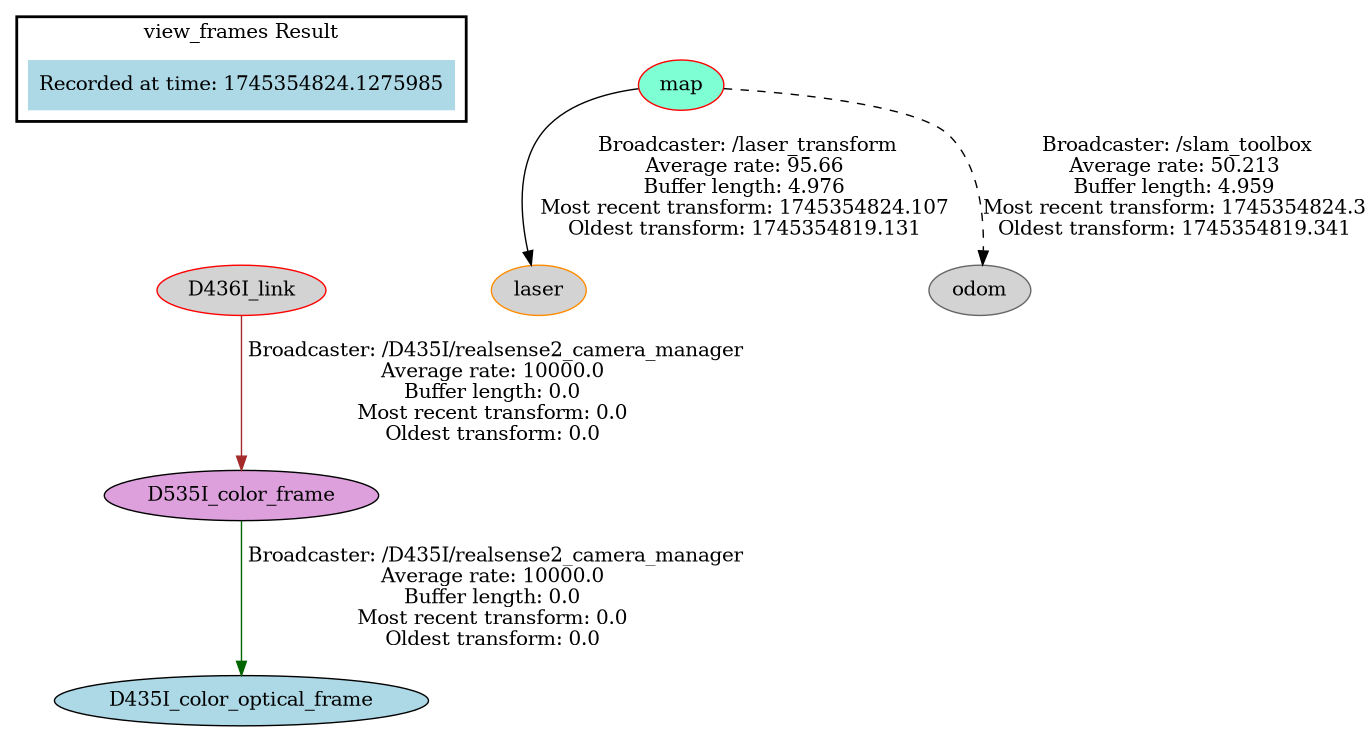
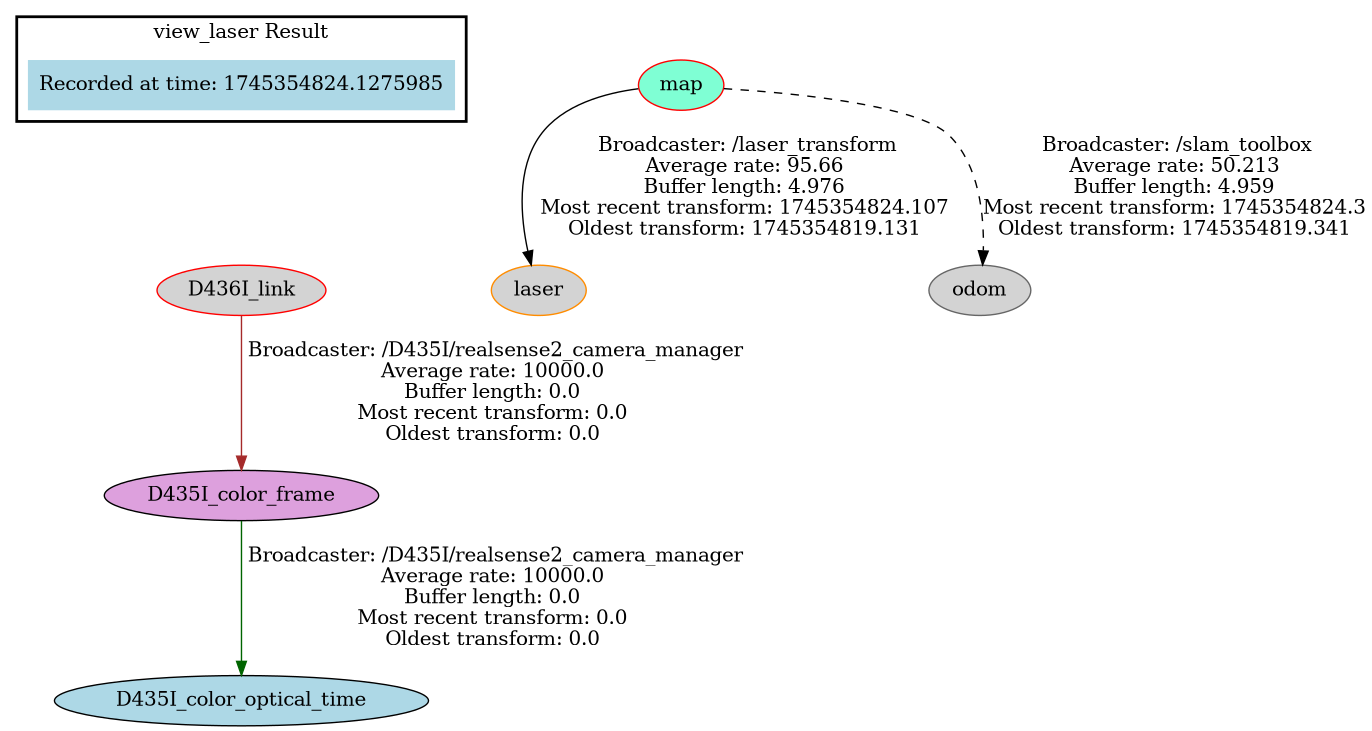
  digraph {
    node [color=darkorange fillcolor=lightgrey style=filled]
    edge [style=solid color=black]
    "Recorded at time: 1745354824.1275985" [fillcolor=lightblue shape=plaintext]
    n2 [color=red label=D436I_link]
    map [color=red fillcolor=aquamarine]
    laser
    odom [color=gray40]
-   D435I_color_frame [color=black fillcolor=plum label=D535I_color_frame]
-   D435I_color_optical_frame [color=black fillcolor=lightblue]
+   D435I_color_frame [color=black fillcolor=plum]
+   D435I_color_optical_frame [color=black fillcolor=lightblue label=D435I_color_optical_time]
    subgraph cluster_1 {
      color=black
-     label="view_frames Result"
+     label="view_laser Result"
      style=bold
      "Recorded at time: 1745354824.1275985"
    }
    "Recorded at time: 1745354824.1275985" -> n2 [style=invis color=""]
    n2 -> D435I_color_frame [color=brown label=" Broadcaster: /D435I/realsense2_camera_manager\nAverage rate: 10000.0\nBuffer length: 0.0\nMost recent transform: 0.0\nOldest transform: 0.0\n"]
    map -> laser [label=" Broadcaster: /laser_transform\nAverage rate: 95.66\nBuffer length: 4.976\nMost recent transform: 1745354824.107\nOldest transform: 1745354819.131\n"]
    map -> odom [label=" Broadcaster: /slam_toolbox\nAverage rate: 50.213\nBuffer length: 4.959\nMost recent transform: 1745354824.3\nOldest transform: 1745354819.341\n" style=dashed]
    D435I_color_frame -> D435I_color_optical_frame [color=darkgreen label=" Broadcaster: /D435I/realsense2_camera_manager\nAverage rate: 10000.0\nBuffer length: 0.0\nMost recent transform: 0.0\nOldest transform: 0.0\n"]
  }
